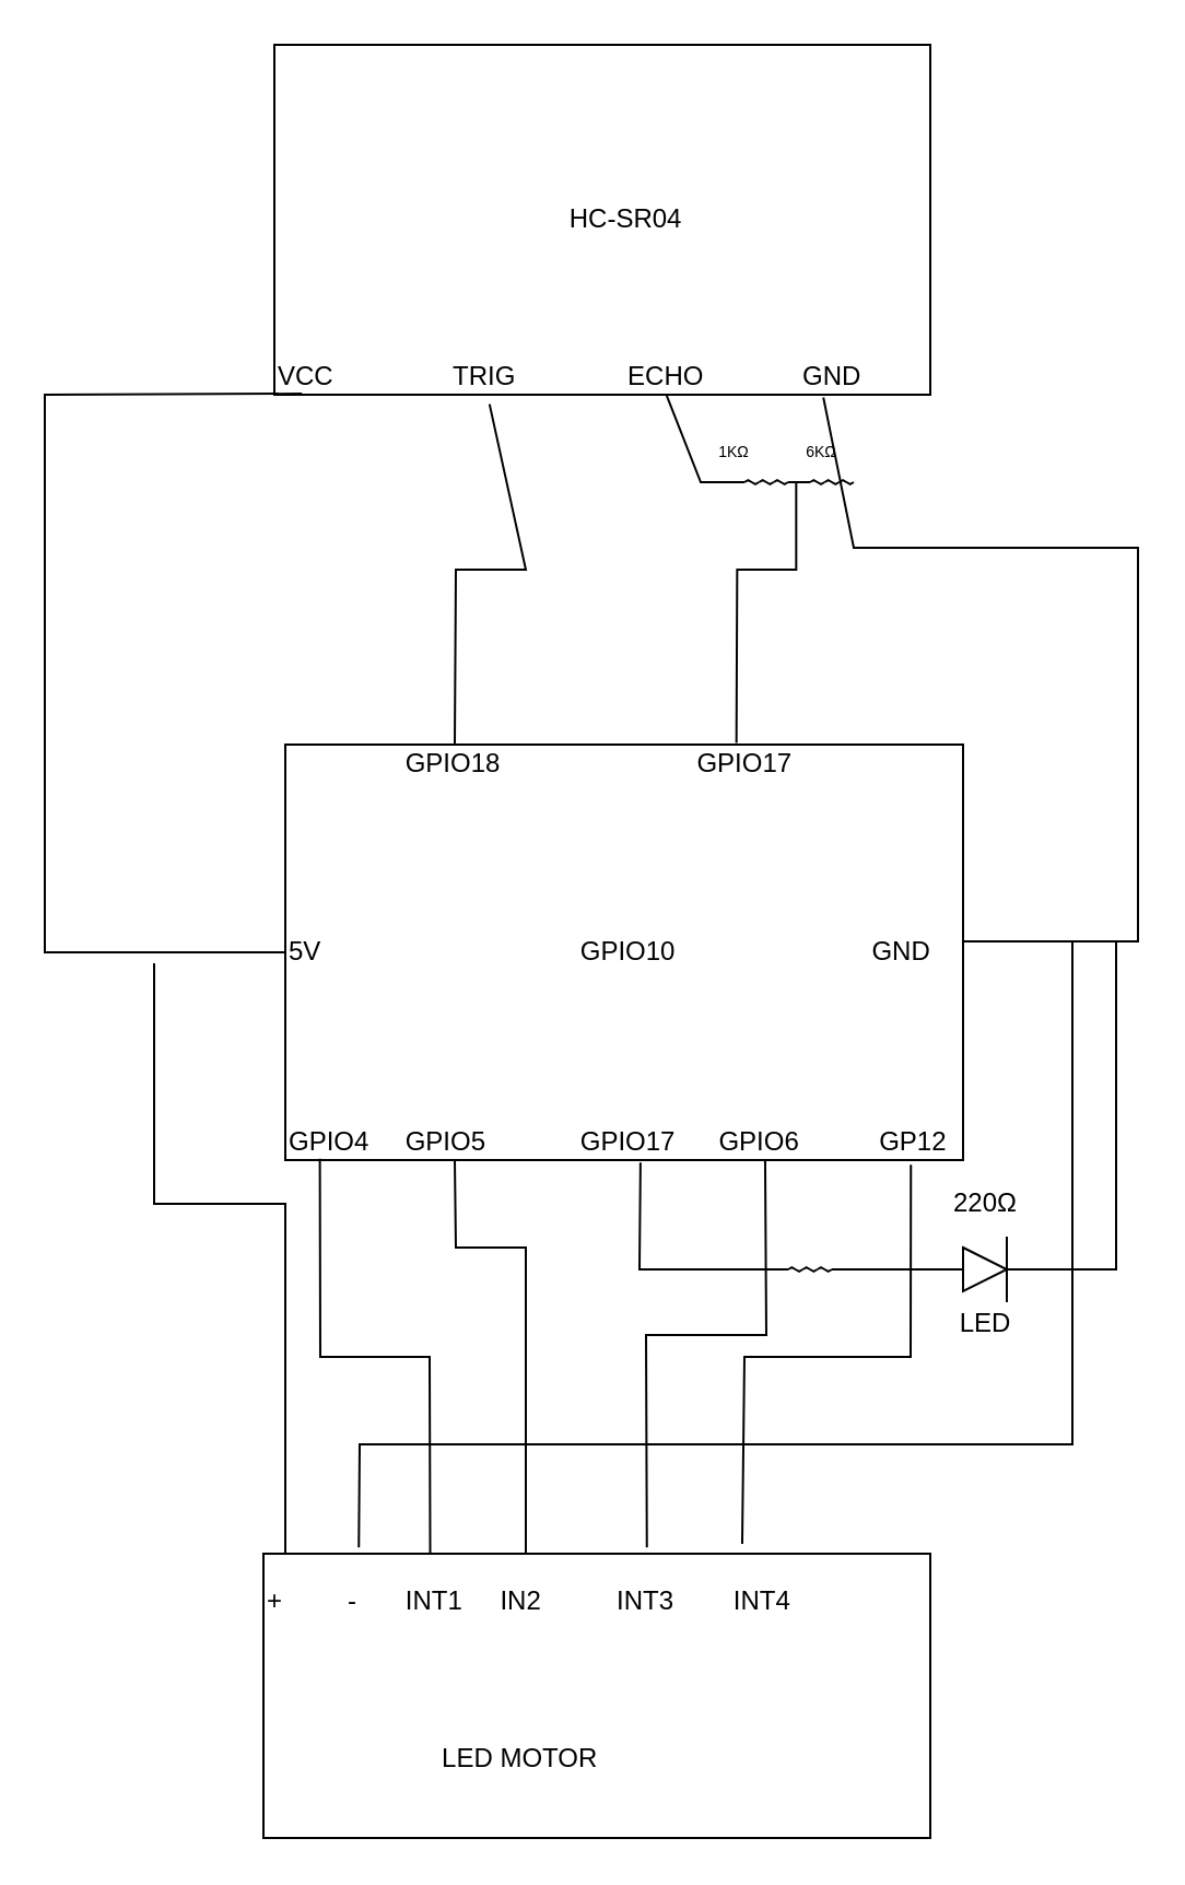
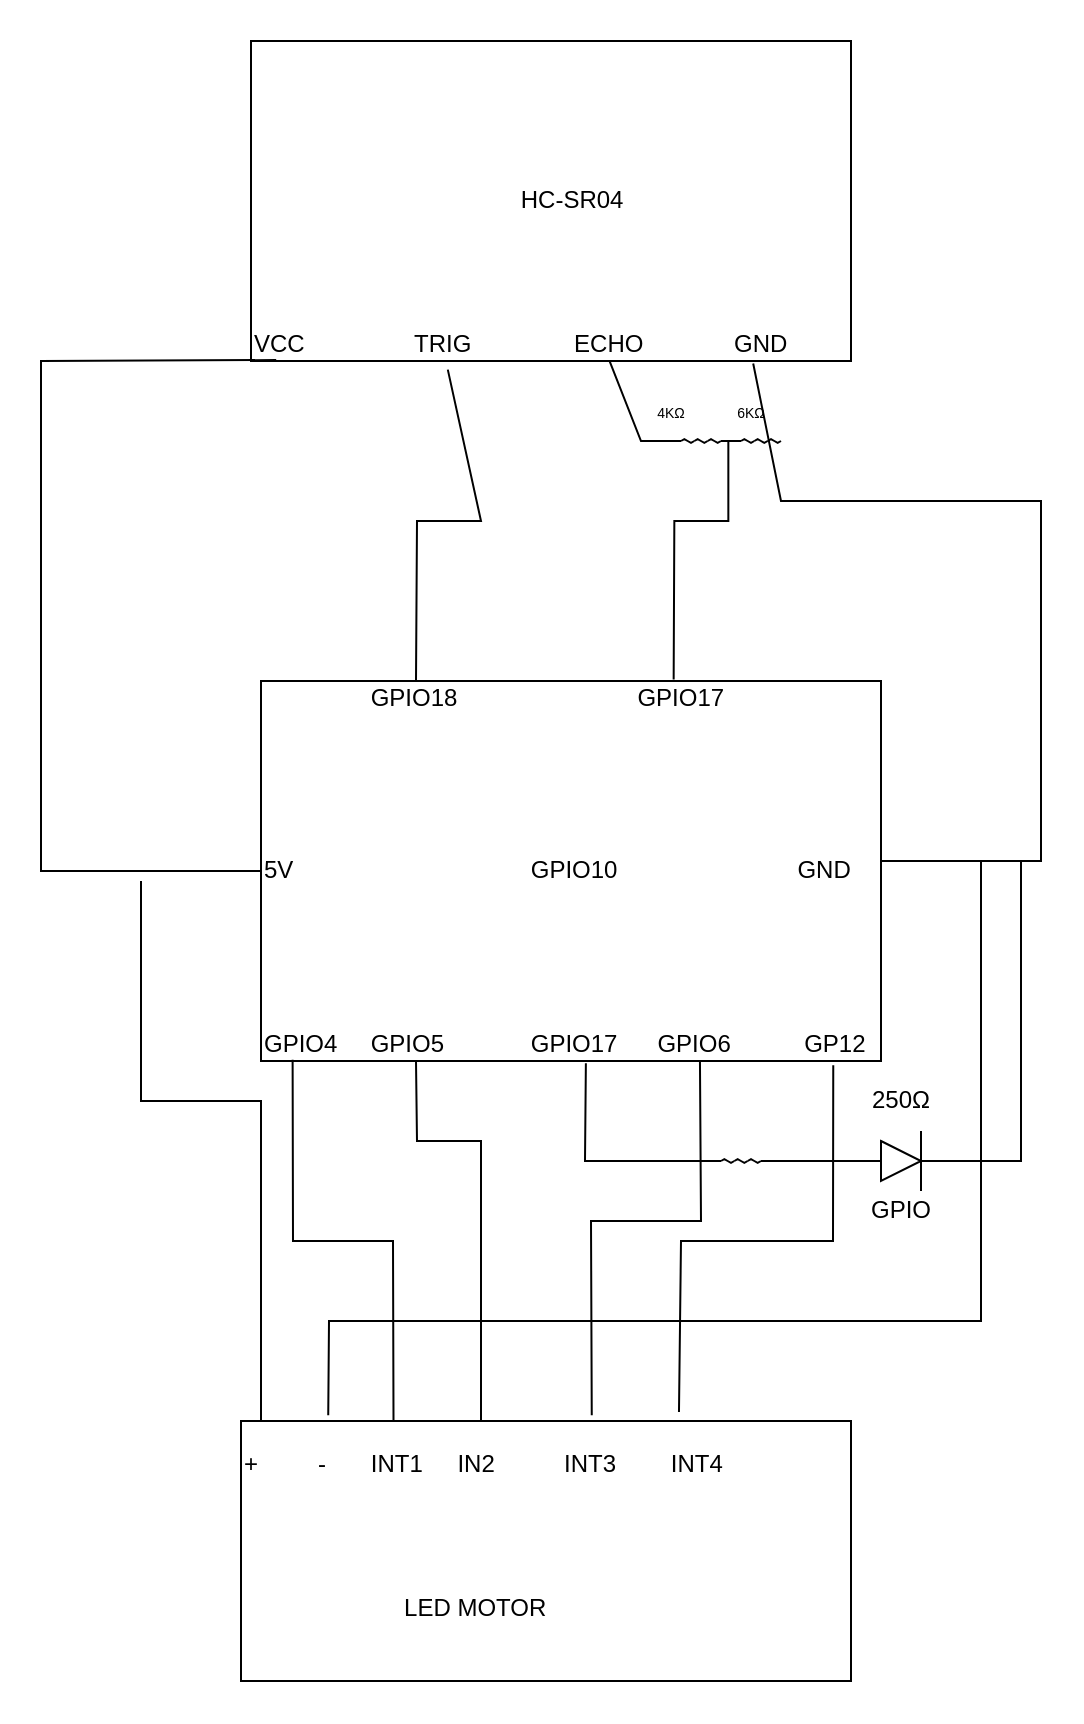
  <mxCell id="0" />
  <mxCell id="1" parent="0" />
  <mxCell id="2" value="&lt;span style=&quot;white-space: pre;&quot;&gt;&#09;&lt;/span&gt;&lt;span style=&quot;white-space: pre;&quot;&gt;&#09;&lt;/span&gt;GPIO18&lt;span style=&quot;white-space: pre;&quot;&gt;&#09;&lt;/span&gt;&lt;span style=&quot;white-space: pre;&quot;&gt;&#09;&lt;/span&gt;&lt;span style=&quot;white-space: pre;&quot;&gt;&#09;&lt;/span&gt;&lt;span style=&quot;white-space: pre;&quot;&gt;&#09;&lt;/span&gt;GPIO17&lt;br&gt;&lt;br&gt;&lt;br&gt;&lt;br&gt;&lt;br&gt;&lt;br&gt;5V&lt;span style=&quot;white-space: pre;&quot;&gt;&#09;&lt;/span&gt;&lt;span style=&quot;white-space: pre;&quot;&gt;&#09;&lt;/span&gt;&lt;span style=&quot;white-space: pre;&quot;&gt;&#09;&lt;/span&gt;&lt;span style=&quot;white-space: pre;&quot;&gt;&#09;&lt;/span&gt;&lt;span style=&quot;white-space: pre;&quot;&gt;&#09;&lt;/span&gt;GPIO10&lt;span style=&quot;white-space: pre;&quot;&gt;&#09;&lt;/span&gt;&lt;span style=&quot;white-space: pre;&quot;&gt;&#09;&lt;/span&gt;&lt;span style=&quot;white-space: pre;&quot;&gt;&#09;&lt;/span&gt;&lt;span style=&quot;white-space: pre;&quot;&gt;&#09;&lt;/span&gt;GND&lt;br&gt;&lt;br&gt;&lt;br&gt;&lt;br&gt;&lt;br&gt;&lt;br&gt;GPIO4&lt;span style=&quot;white-space: pre;&quot;&gt;&#09;&lt;/span&gt;GPIO5&lt;span style=&quot;white-space: pre;&quot;&gt;&#09;&lt;span style=&quot;white-space: pre;&quot;&gt;&#09;&lt;/span&gt;&lt;/span&gt;GPIO17&lt;span style=&quot;white-space: pre;&quot;&gt;&#09;&amp;nbsp;&lt;/span&gt;&amp;nbsp;&amp;nbsp;GPIO6&lt;span style=&quot;white-space: pre;&quot;&gt;&lt;span style=&quot;white-space: pre;&quot;&gt;&#09;&lt;/span&gt;         &lt;/span&gt;GP12&lt;span style=&quot;white-space: pre;&quot;&gt;&#09;&lt;/span&gt;&lt;br&gt;&lt;div style=&quot;text-align: center;&quot;&gt;&lt;/div&gt;" style="rounded=0;whiteSpace=wrap;html=1;align=left;" vertex="1" parent="1"><mxGeometry x="130" y="340" width="310" height="190" as="geometry" /></mxCell>
  <mxCell id="3" value="&lt;br&gt;&lt;br&gt;&lt;br&gt;&lt;br&gt;&lt;br&gt;&lt;span style=&quot;white-space: pre;&quot;&gt;&#09;&lt;/span&gt;&lt;span style=&quot;white-space: pre;&quot;&gt;&#09;&lt;/span&gt;&lt;span style=&quot;white-space: pre;&quot;&gt;&#09;&lt;/span&gt;&lt;span style=&quot;white-space: pre;&quot;&gt;&#09;&lt;/span&gt;&lt;span style=&quot;white-space: pre;&quot;&gt;&#09;&lt;/span&gt;HC-SR04&lt;br&gt;&lt;br&gt;&lt;br&gt;&lt;br&gt;&lt;br&gt;VCC&lt;span style=&quot;white-space: pre;&quot;&gt;&#09;&lt;/span&gt;&lt;span style=&quot;white-space: pre;&quot;&gt;&#09;&lt;/span&gt;TRIG&lt;span style=&quot;white-space: pre;&quot;&gt;&#09;&lt;/span&gt;&lt;span style=&quot;white-space: pre;&quot;&gt;&#09;&lt;/span&gt;ECHO&lt;span style=&quot;white-space: pre;&quot;&gt;&#09;&lt;/span&gt;&lt;span style=&quot;white-space: pre;&quot;&gt;&#09;&lt;/span&gt;GND" style="rounded=0;whiteSpace=wrap;html=1;align=left;" vertex="1" parent="1"><mxGeometry x="125" y="20" width="300" height="160" as="geometry" /></mxCell>
  <mxCell id="4" value="&lt;span style=&quot;background-color: initial;&quot;&gt;+&amp;nbsp; &amp;nbsp; &amp;nbsp; &amp;nbsp; &amp;nbsp;-&lt;/span&gt;&lt;span style=&quot;background-color: initial; white-space: pre;&quot;&gt;&#09;&lt;/span&gt;&lt;span style=&quot;background-color: initial;&quot;&gt;&amp;nbsp; &amp;nbsp;&lt;/span&gt;&lt;span style=&quot;background-color: initial;&quot;&gt;INT1&lt;/span&gt;&lt;span style=&quot;background-color: initial; white-space: pre;&quot;&gt;&#09;&lt;/span&gt;&lt;span style=&quot;background-color: initial;&quot;&gt;IN2&lt;/span&gt;&lt;span style=&quot;background-color: initial; white-space: pre;&quot;&gt;&#09;&lt;/span&gt;&lt;span style=&quot;background-color: initial; white-space: pre;&quot;&gt;&#09;&lt;/span&gt;&lt;span style=&quot;background-color: initial;&quot;&gt;INT3&lt;/span&gt;&lt;span style=&quot;background-color: initial; white-space: pre;&quot;&gt;&#09;&lt;/span&gt;&lt;span style=&quot;background-color: initial;&quot;&gt;INT4&lt;/span&gt;&lt;br&gt;&lt;br&gt;&lt;br&gt;&lt;br&gt;&lt;br&gt;&lt;span style=&quot;white-space: pre;&quot;&gt;&#09;&lt;/span&gt;&lt;span style=&quot;white-space: pre;&quot;&gt;&#09;&lt;/span&gt;&lt;span style=&quot;white-space: pre;&quot;&gt;&#09;&lt;/span&gt;LED MOTOR&lt;br&gt;&lt;br&gt;" style="rounded=0;whiteSpace=wrap;html=1;align=left;" vertex="1" parent="1"><mxGeometry x="120" y="710" width="305" height="130" as="geometry" /></mxCell>
  <mxCell id="5" value="" style="endArrow=none;html=1;rounded=0;entryX=0;entryY=0.5;entryDx=0;entryDy=0;exitX=0.042;exitY=0.997;exitDx=0;exitDy=0;exitPerimeter=0;" edge="1" parent="1" source="3" target="2"><mxGeometry width="50" height="50" relative="1" as="geometry"><mxPoint x="80" y="430" as="sourcePoint" /><mxPoint x="120" y="450" as="targetPoint" /><Array as="points"><mxPoint x="20" y="180" /><mxPoint x="20" y="280" /><mxPoint x="20" y="435" /></Array></mxGeometry></mxCell>
  <mxCell id="6" value="" style="endArrow=none;html=1;rounded=0;entryX=0.328;entryY=1.027;entryDx=0;entryDy=0;entryPerimeter=0;exitX=0.25;exitY=0;exitDx=0;exitDy=0;" edge="1" parent="1" source="2" target="3"><mxGeometry width="50" height="50" relative="1" as="geometry"><mxPoint x="140" y="440" as="sourcePoint" /><mxPoint x="190" y="390" as="targetPoint" /><Array as="points"><mxPoint x="208" y="260" /><mxPoint x="240" y="260" /></Array></mxGeometry></mxCell>
  <mxCell id="7" value="" style="group" vertex="1" connectable="0" parent="1"><mxGeometry x="340" y="220" width="20" as="geometry" /></mxCell>
  <mxCell id="8" value="" style="edgeStyle=isometricEdgeStyle;endArrow=none;html=1;rounded=0;elbow=horizontal;" edge="1" parent="7"><mxGeometry width="50" height="100" relative="1" as="geometry"><mxPoint x="6.667" as="sourcePoint" /><mxPoint x="13.333" as="targetPoint" /></mxGeometry></mxCell>
  <mxCell id="9" value="" style="edgeStyle=isometricEdgeStyle;endArrow=none;html=1;rounded=0;elbow=horizontal;" edge="1" parent="7"><mxGeometry width="50" height="100" relative="1" as="geometry"><mxPoint x="13.333" as="sourcePoint" /><mxPoint x="20" as="targetPoint" /></mxGeometry></mxCell>
  <mxCell id="10" value="" style="edgeStyle=isometricEdgeStyle;endArrow=none;html=1;rounded=0;elbow=horizontal;" edge="1" parent="7"><mxGeometry width="50" height="100" relative="1" as="geometry"><mxPoint as="sourcePoint" /><mxPoint x="6.667" as="targetPoint" /></mxGeometry></mxCell>
  <mxCell id="11" value="" style="endArrow=none;html=1;rounded=0;entryX=0.598;entryY=1.002;entryDx=0;entryDy=0;entryPerimeter=0;" edge="1" parent="1" target="3"><mxGeometry width="50" height="50" relative="1" as="geometry"><mxPoint x="340" y="220" as="sourcePoint" /><mxPoint x="360" y="210" as="targetPoint" /><Array as="points"><mxPoint x="320" y="220" /></Array></mxGeometry></mxCell>
  <mxCell id="12" value="" style="endArrow=none;html=1;rounded=0;" edge="1" parent="1"><mxGeometry width="50" height="50" relative="1" as="geometry"><mxPoint x="370" y="220" as="sourcePoint" /><mxPoint x="360" y="220" as="targetPoint" /></mxGeometry></mxCell>
  <mxCell id="13" value="" style="group" vertex="1" connectable="0" parent="1"><mxGeometry x="370" y="220" width="20" as="geometry" /></mxCell>
  <mxCell id="14" value="" style="edgeStyle=isometricEdgeStyle;endArrow=none;html=1;rounded=0;elbow=horizontal;" edge="1" parent="13"><mxGeometry width="50" height="100" relative="1" as="geometry"><mxPoint x="6.667" as="sourcePoint" /><mxPoint x="13.333" as="targetPoint" /></mxGeometry></mxCell>
  <mxCell id="15" value="" style="edgeStyle=isometricEdgeStyle;endArrow=none;html=1;rounded=0;elbow=horizontal;" edge="1" parent="13"><mxGeometry width="50" height="100" relative="1" as="geometry"><mxPoint x="13.333" as="sourcePoint" /><mxPoint x="20" as="targetPoint" /></mxGeometry></mxCell>
  <mxCell id="16" value="" style="edgeStyle=isometricEdgeStyle;endArrow=none;html=1;rounded=0;elbow=horizontal;" edge="1" parent="13"><mxGeometry width="50" height="100" relative="1" as="geometry"><mxPoint as="sourcePoint" /><mxPoint x="6.667" as="targetPoint" /></mxGeometry></mxCell>
  <mxCell id="17" value="" style="endArrow=none;html=1;rounded=0;exitX=0.686;exitY=-0.004;exitDx=0;exitDy=0;exitPerimeter=0;" edge="1" parent="1"><mxGeometry width="50" height="50" relative="1" as="geometry"><mxPoint x="336.33" y="339.24" as="sourcePoint" /><mxPoint x="363.67" y="220" as="targetPoint" /><Array as="points"><mxPoint x="336.67" y="260" /><mxPoint x="363.67" y="260" /></Array></mxGeometry></mxCell>
  <mxCell id="18" value="" style="endArrow=none;html=1;rounded=0;entryX=0.837;entryY=1.008;entryDx=0;entryDy=0;entryPerimeter=0;exitX=1;exitY=0.474;exitDx=0;exitDy=0;exitPerimeter=0;" edge="1" parent="1" source="2" target="3"><mxGeometry width="50" height="50" relative="1" as="geometry"><mxPoint x="300" y="340" as="sourcePoint" /><mxPoint x="350" y="290" as="targetPoint" /><Array as="points"><mxPoint x="520" y="430" /><mxPoint x="520" y="250" /><mxPoint x="390" y="250" /></Array></mxGeometry></mxCell>
  <mxCell id="19" value="" style="endArrow=none;html=1;rounded=0;exitX=0;exitY=0;exitDx=0;exitDy=0;" edge="1" parent="1"><mxGeometry width="50" height="50" relative="1" as="geometry"><mxPoint x="130" y="710" as="sourcePoint" /><mxPoint x="70" y="440" as="targetPoint" /><Array as="points"><mxPoint x="130" y="550" /><mxPoint x="70" y="550" /></Array></mxGeometry></mxCell>
  <mxCell id="20" value="" style="endArrow=none;html=1;rounded=0;exitX=0.143;exitY=-0.022;exitDx=0;exitDy=0;exitPerimeter=0;" edge="1" parent="1" source="4"><mxGeometry width="50" height="50" relative="1" as="geometry"><mxPoint x="240" y="660" as="sourcePoint" /><mxPoint x="490" y="430" as="targetPoint" /><Array as="points"><mxPoint x="164" y="660" /><mxPoint x="490" y="660" /></Array></mxGeometry></mxCell>
  <mxCell id="21" value="" style="endArrow=none;html=1;rounded=0;entryX=0.051;entryY=0.997;entryDx=0;entryDy=0;entryPerimeter=0;exitX=0.25;exitY=0;exitDx=0;exitDy=0;" edge="1" parent="1" source="4" target="2"><mxGeometry width="50" height="50" relative="1" as="geometry"><mxPoint x="240" y="660" as="sourcePoint" /><mxPoint x="290" y="610" as="targetPoint" /><Array as="points"><mxPoint x="196" y="620" /><mxPoint x="146" y="620" /></Array></mxGeometry></mxCell>
  <mxCell id="22" value="" style="endArrow=none;html=1;rounded=0;entryX=0.25;entryY=1;entryDx=0;entryDy=0;exitX=0.25;exitY=0;exitDx=0;exitDy=0;" edge="1" parent="1" target="2"><mxGeometry width="50" height="50" relative="1" as="geometry"><mxPoint x="240" y="710" as="sourcePoint" /><mxPoint x="190" y="529" as="targetPoint" /><Array as="points"><mxPoint x="240" y="570" /><mxPoint x="208" y="570" /></Array></mxGeometry></mxCell>
  <mxCell id="23" value="" style="endArrow=none;html=1;rounded=0;entryX=0.708;entryY=1.001;entryDx=0;entryDy=0;entryPerimeter=0;exitX=0.575;exitY=-0.022;exitDx=0;exitDy=0;exitPerimeter=0;" edge="1" parent="1" source="4" target="2"><mxGeometry width="50" height="50" relative="1" as="geometry"><mxPoint x="240" y="660" as="sourcePoint" /><mxPoint x="290" y="610" as="targetPoint" /><Array as="points"><mxPoint x="295" y="610" /><mxPoint x="350" y="610" /></Array></mxGeometry></mxCell>
  <mxCell id="24" value="" style="endArrow=none;html=1;rounded=0;entryX=0.923;entryY=1.011;entryDx=0;entryDy=0;entryPerimeter=0;exitX=0.718;exitY=-0.035;exitDx=0;exitDy=0;exitPerimeter=0;" edge="1" parent="1" source="4" target="2"><mxGeometry width="50" height="50" relative="1" as="geometry"><mxPoint x="240" y="660" as="sourcePoint" /><mxPoint x="290" y="610" as="targetPoint" /><Array as="points"><mxPoint x="340" y="620" /><mxPoint x="416" y="620" /></Array></mxGeometry></mxCell>
  <mxCell id="25" value="" style="endArrow=none;html=1;rounded=0;entryX=0.524;entryY=1.006;entryDx=0;entryDy=0;entryPerimeter=0;" edge="1" parent="1" target="2"><mxGeometry width="50" height="50" relative="1" as="geometry"><mxPoint x="360" y="580" as="sourcePoint" /><mxPoint x="370" y="600" as="targetPoint" /><Array as="points"><mxPoint x="292" y="580" /></Array></mxGeometry></mxCell>
  <mxCell id="26" value="" style="group" vertex="1" connectable="0" parent="1"><mxGeometry x="360" y="580" width="20" as="geometry" /></mxCell>
  <mxCell id="27" value="" style="edgeStyle=isometricEdgeStyle;endArrow=none;html=1;rounded=0;elbow=horizontal;" edge="1" parent="26"><mxGeometry width="50" height="100" relative="1" as="geometry"><mxPoint x="6.667" as="sourcePoint" /><mxPoint x="13.333" as="targetPoint" /></mxGeometry></mxCell>
  <mxCell id="28" value="" style="edgeStyle=isometricEdgeStyle;endArrow=none;html=1;rounded=0;elbow=horizontal;" edge="1" parent="26"><mxGeometry width="50" height="100" relative="1" as="geometry"><mxPoint x="13.333" as="sourcePoint" /><mxPoint x="20" as="targetPoint" /></mxGeometry></mxCell>
  <mxCell id="29" value="" style="edgeStyle=isometricEdgeStyle;endArrow=none;html=1;rounded=0;elbow=horizontal;" edge="1" parent="26"><mxGeometry width="50" height="100" relative="1" as="geometry"><mxPoint as="sourcePoint" /><mxPoint x="6.667" as="targetPoint" /></mxGeometry></mxCell>
  <mxCell id="30" value="" style="endArrow=none;html=1;rounded=0;" edge="1" parent="1"><mxGeometry width="50" height="50" relative="1" as="geometry"><mxPoint x="440" y="580" as="sourcePoint" /><mxPoint x="380" y="580" as="targetPoint" /></mxGeometry></mxCell>
  <mxCell id="31" value="" style="triangle;whiteSpace=wrap;html=1;" vertex="1" parent="1"><mxGeometry x="440" y="570" width="20" height="20" as="geometry" /></mxCell>
  <mxCell id="32" value="" style="endArrow=none;html=1;rounded=0;edgeStyle=orthogonalEdgeStyle;" edge="1" parent="1"><mxGeometry width="50" height="50" relative="1" as="geometry"><mxPoint x="460" y="595" as="sourcePoint" /><mxPoint x="460" y="565" as="targetPoint" /></mxGeometry></mxCell>
  <mxCell id="33" value="" style="endArrow=none;html=1;rounded=0;exitX=1;exitY=0.5;exitDx=0;exitDy=0;" edge="1" parent="1" source="31"><mxGeometry width="50" height="50" relative="1" as="geometry"><mxPoint x="320" y="650" as="sourcePoint" /><mxPoint x="510" y="430" as="targetPoint" /><Array as="points"><mxPoint x="510" y="580" /></Array></mxGeometry></mxCell>
- <mxCell id="34" value="LED" style="text;html=1;align=center;verticalAlign=middle;resizable=0;points=[];autosize=1;fillColor=none;" vertex="1" parent="1"><mxGeometry x="425" y="590" width="50" height="30" as="geometry" /></mxCell>
+ <mxCell id="34" value="GPIO" style="text;html=1;align=center;verticalAlign=middle;resizable=0;points=[];autosize=1;fillColor=none;" vertex="1" parent="1"><mxGeometry x="425" y="590" width="50" height="30" as="geometry" /></mxCell>
  <mxCell id="35" value="&lt;font style=&quot;font-size: 7px;&quot;&gt;6K&lt;/font&gt;&lt;font style=&quot;font-size: 7px;&quot;&gt;Ω&lt;/font&gt;" style="text;html=1;align=center;verticalAlign=middle;resizable=0;points=[];autosize=1;fillColor=none;" vertex="1" parent="1"><mxGeometry x="355" y="190" width="40" height="30" as="geometry" /></mxCell>
- <mxCell id="36" value="220Ω" style="text;html=1;align=center;verticalAlign=middle;resizable=0;points=[];autosize=1;fillColor=none;" vertex="1" parent="1"><mxGeometry x="425" y="535" width="50" height="30" as="geometry" /></mxCell>
- <mxCell id="37" value="&lt;font style=&quot;font-size: 7px;&quot;&gt;1K&lt;/font&gt;&lt;font style=&quot;font-size: 7px;&quot;&gt;Ω&lt;/font&gt;" style="text;html=1;align=center;verticalAlign=middle;resizable=0;points=[];autosize=1;fillColor=none;" vertex="1" parent="1"><mxGeometry x="315" y="190" width="40" height="30" as="geometry" /></mxCell>
+ <mxCell id="36" value="250Ω" style="text;html=1;align=center;verticalAlign=middle;resizable=0;points=[];autosize=1;fillColor=none;" vertex="1" parent="1"><mxGeometry x="425" y="535" width="50" height="30" as="geometry" /></mxCell>
+ <mxCell id="37" value="&lt;font style=&quot;font-size: 7px;&quot;&gt;4K&lt;/font&gt;&lt;font style=&quot;font-size: 7px;&quot;&gt;Ω&lt;/font&gt;" style="text;html=1;align=center;verticalAlign=middle;resizable=0;points=[];autosize=1;fillColor=none;" vertex="1" parent="1"><mxGeometry x="315" y="190" width="40" height="30" as="geometry" /></mxCell>
